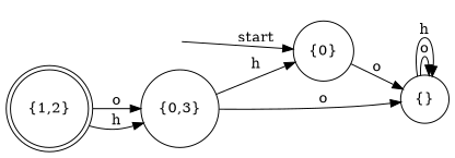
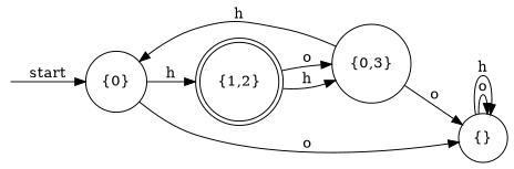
  digraph {
    rankdir=LR
    node [shape=circle]
    __start [shape=point style=invis]
    "{0}"
    "{1,2}" [shape=doublecircle]
    "{}"
    "{0,3}"
    __start -> "{0}" [label=start]
+   "{0}" -> "{1,2}" [label=h]
    "{0}" -> "{}" [label=o]
    "{1,2}" -> "{0,3}" [label=o]
    "{1,2}" -> "{0,3}" [label=h]
    "{}" -> "{}" [label=o]
    "{}" -> "{}" [label=h]
    "{0,3}" -> "{0}" [label=h]
    "{0,3}" -> "{}" [label=o]
  }
